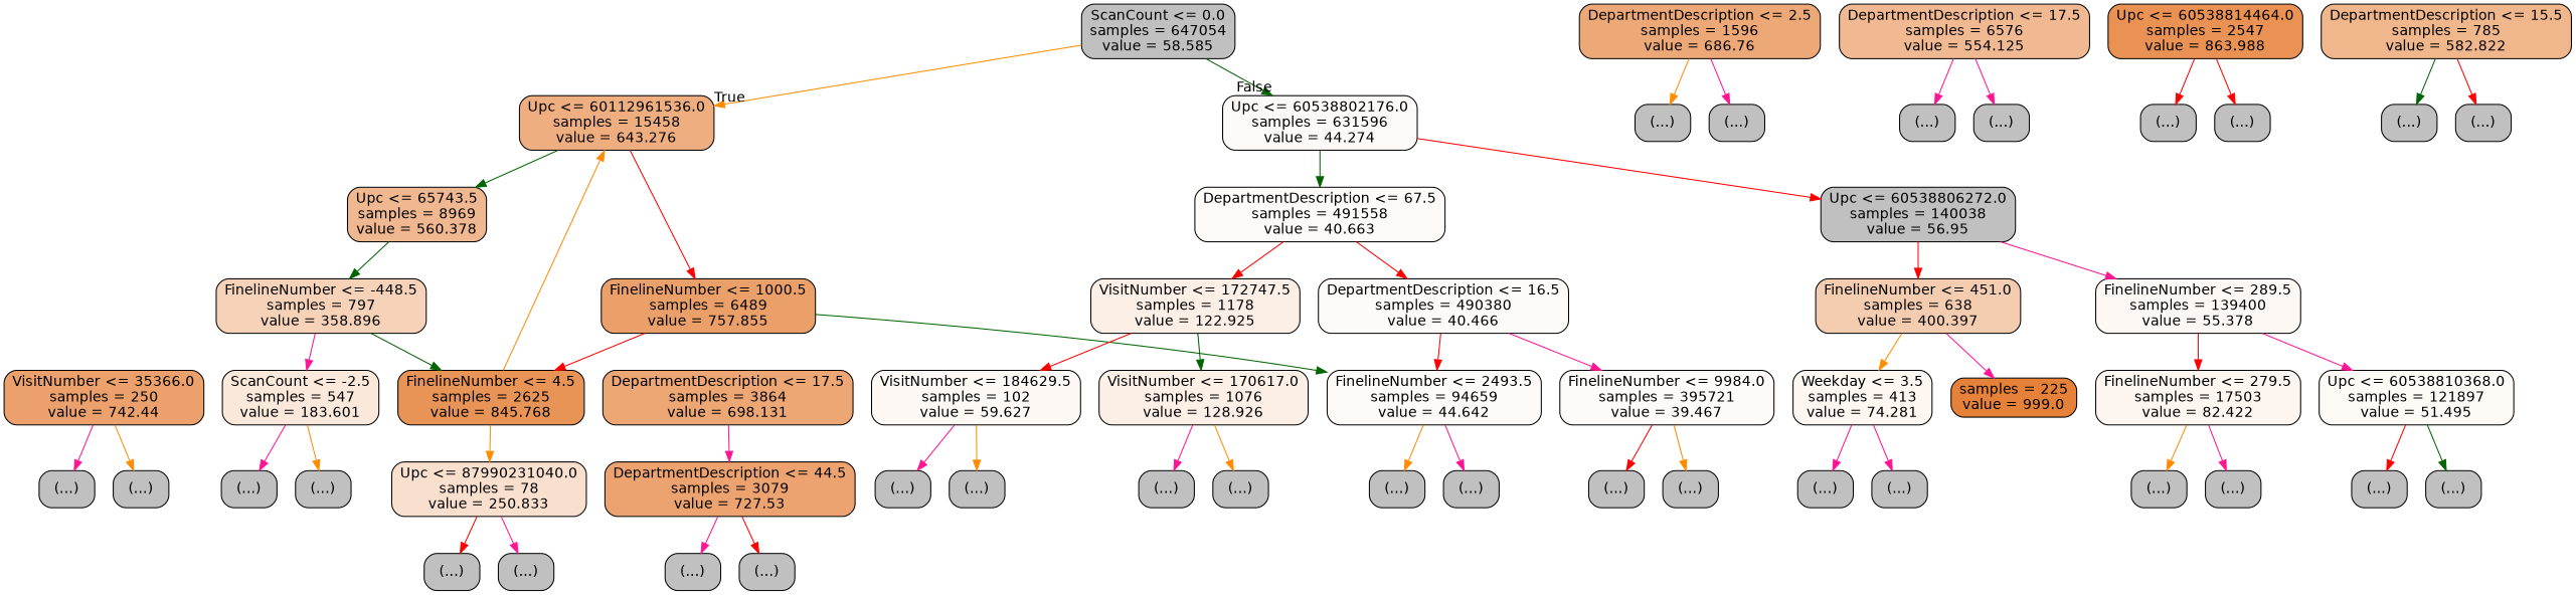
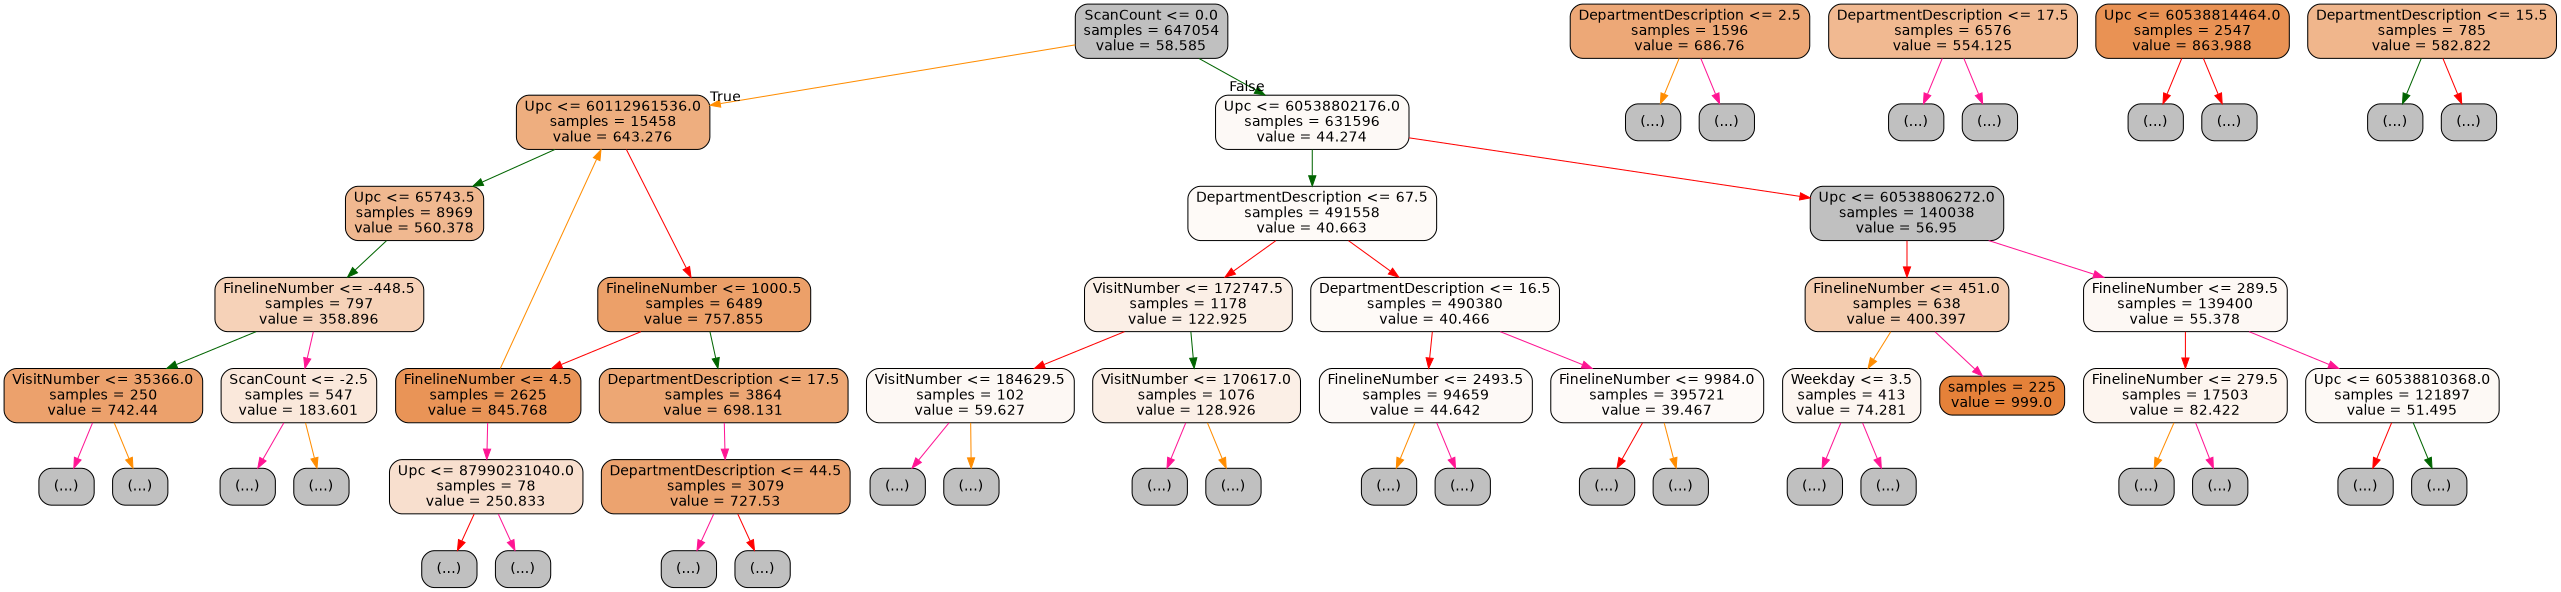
  digraph {
    node [color=black fillcolor="#C0C0C0" fontname=helvetica shape=box style="filled, rounded"]
    edge [color=deeppink fontname=helvetica]
    n1 [label="ScanCount <= 0.0\nsamples = 647054\nvalue = 58.585"]
    n2 [fillcolor="#e58139a4" label="Upc <= 60112961536.0\nsamples = 15458\nvalue = 643.276"]
    n3 [fillcolor="#e581390b" label="Upc <= 60538802176.0\nsamples = 631596\nvalue = 44.274"]
    n4 [fillcolor="#e581398f" label="Upc <= 65743.5\nsamples = 8969\nvalue = 560.378"]
    n5 [fillcolor="#e58139c1" label="FinelineNumber <= 1000.5\nsamples = 6489\nvalue = 757.855"]
    n6 [fillcolor="#e581390a" label="DepartmentDescription <= 67.5\nsamples = 491558\nvalue = 40.663"]
    n7 [label="Upc <= 60538806272.0\nsamples = 140038\nvalue = 56.95"]
    n8 [fillcolor="#e581395b" label="FinelineNumber <= -448.5\nsamples = 797\nvalue = 358.896"]
    n9 [fillcolor="#e58139d8" label="FinelineNumber <= 4.5\nsamples = 2625\nvalue = 845.768"]
    n10 [fillcolor="#e58139b2" label="DepartmentDescription <= 17.5\nsamples = 3864\nvalue = 698.131"]
    n11 [fillcolor="#e58139bd" label="VisitNumber <= 35366.0\nsamples = 250\nvalue = 742.44"]
    n12 [fillcolor="#e581392e" label="ScanCount <= -2.5\nsamples = 547\nvalue = 183.601"]
    n13 [label="(...)"]
    n14 [label="(...)"]
    n15 [label="(...)"]
    n16 [label="(...)"]
    n17 [fillcolor="#e58139af" label="DepartmentDescription <= 2.5\nsamples = 1596\nvalue = 686.76"]
    n18 [label="(...)"]
    n19 [label="(...)"]
    n20 [fillcolor="#e581398d" label="DepartmentDescription <= 17.5\nsamples = 6576\nvalue = 554.125"]
    n21 [label="(...)"]
    n22 [label="(...)"]
    n23 [fillcolor="#e581393f" label="Upc <= 87990231040.0\nsamples = 78\nvalue = 250.833"]
    n24 [fillcolor="#e58139b9" label="DepartmentDescription <= 44.5\nsamples = 3079\nvalue = 727.53"]
    n25 [label="(...)"]
    n26 [label="(...)"]
    n27 [fillcolor="#e58139dc" label="Upc <= 60538814464.0\nsamples = 2547\nvalue = 863.988"]
    n28 [label="(...)"]
    n29 [label="(...)"]
    n30 [fillcolor="#e5813994" label="DepartmentDescription <= 15.5\nsamples = 785\nvalue = 582.822"]
    n31 [label="(...)"]
    n32 [label="(...)"]
    n33 [label="(...)"]
    n34 [label="(...)"]
    n35 [fillcolor="#e581390a" label="DepartmentDescription <= 16.5\nsamples = 490380\nvalue = 40.466"]
    n36 [fillcolor="#e581391f" label="VisitNumber <= 172747.5\nsamples = 1178\nvalue = 122.925"]
    n37 [fillcolor="#e5813966" label="FinelineNumber <= 451.0\nsamples = 638\nvalue = 400.397"]
    n38 [fillcolor="#e581390d" label="FinelineNumber <= 289.5\nsamples = 139400\nvalue = 55.378"]
    n39 [fillcolor="#e581390b" label="FinelineNumber <= 2493.5\nsamples = 94659\nvalue = 44.642"]
    n40 [fillcolor="#e5813909" label="FinelineNumber <= 9984.0\nsamples = 395721\nvalue = 39.467"]
    n41 [fillcolor="#e5813920" label="VisitNumber <= 170617.0\nsamples = 1076\nvalue = 128.926"]
    n42 [fillcolor="#e581390e" label="VisitNumber <= 184629.5\nsamples = 102\nvalue = 59.627"]
    n43 [label="(...)"]
    n44 [label="(...)"]
    n45 [label="(...)"]
    n46 [label="(...)"]
    n47 [label="(...)"]
    n48 [label="(...)"]
    n49 [label="(...)"]
    n50 [label="(...)"]
    n51 [fillcolor="#e58139ff" label="samples = 225\nvalue = 999.0"]
    n52 [fillcolor="#e5813912" label="Weekday <= 3.5\nsamples = 413\nvalue = 74.281"]
    n53 [fillcolor="#e5813914" label="FinelineNumber <= 279.5\nsamples = 17503\nvalue = 82.422"]
    n54 [fillcolor="#e581390c" label="Upc <= 60538810368.0\nsamples = 121897\nvalue = 51.495"]
    n55 [label="(...)"]
    n56 [label="(...)"]
    n57 [label="(...)"]
    n58 [label="(...)"]
    n59 [label="(...)"]
    n60 [label="(...)"]
    n1 -> n2 [color=darkorange headlabel=True labelangle=45 labeldistance=2.5]
    n1 -> n3 [color=darkgreen headlabel=False labelangle=-45 labeldistance=2.5]
    n2 -> n4 [color=darkgreen]
    n2 -> n5 [color=red]
    n3 -> n6 [color=darkgreen]
    n3 -> n7 [color=red]
    n4 -> n8 [color=darkgreen]
    n5 -> n9 [color=red]
-   n5 -> n39 [color=darkgreen]
+   n5 -> n10 [color=darkgreen]
    n6 -> n35 [color=red]
    n6 -> n36 [color=red]
    n7 -> n37 [color=red]
    n7 -> n38
-   n8 -> n9 [color=darkgreen]
+   n8 -> n11 [color=darkgreen]
    n8 -> n12
    n9 -> n2 [color=darkorange]
-   n9 -> n23 [color=darkorange]
+   n9 -> n23
    n10 -> n24
    n11 -> n13
    n11 -> n14 [color=darkorange]
    n12 -> n15
    n12 -> n16 [color=darkorange]
    n17 -> n18 [color=darkorange]
    n17 -> n19
    n20 -> n21
    n20 -> n22
    n23 -> n25 [color=red]
    n23 -> n26
    n24 -> n33
    n24 -> n34 [color=red]
    n27 -> n28 [color=red]
    n27 -> n29 [color=red]
    n30 -> n31 [color=darkgreen]
    n30 -> n32 [color=red]
    n35 -> n39 [color=red]
    n35 -> n40
    n36 -> n41 [color=darkgreen]
    n36 -> n42 [color=red]
    n37 -> n51
    n37 -> n52 [color=darkorange]
    n38 -> n53 [color=red]
    n38 -> n54
    n39 -> n43 [color=darkorange]
    n39 -> n44
    n40 -> n45 [color=red]
    n40 -> n46 [color=darkorange]
    n41 -> n47
    n41 -> n48 [color=darkorange]
    n42 -> n49
    n42 -> n50 [color=darkorange]
    n52 -> n55
    n52 -> n56
    n53 -> n57 [color=darkorange]
    n53 -> n58
    n54 -> n59 [color=red]
    n54 -> n60 [color=darkgreen]
  }
